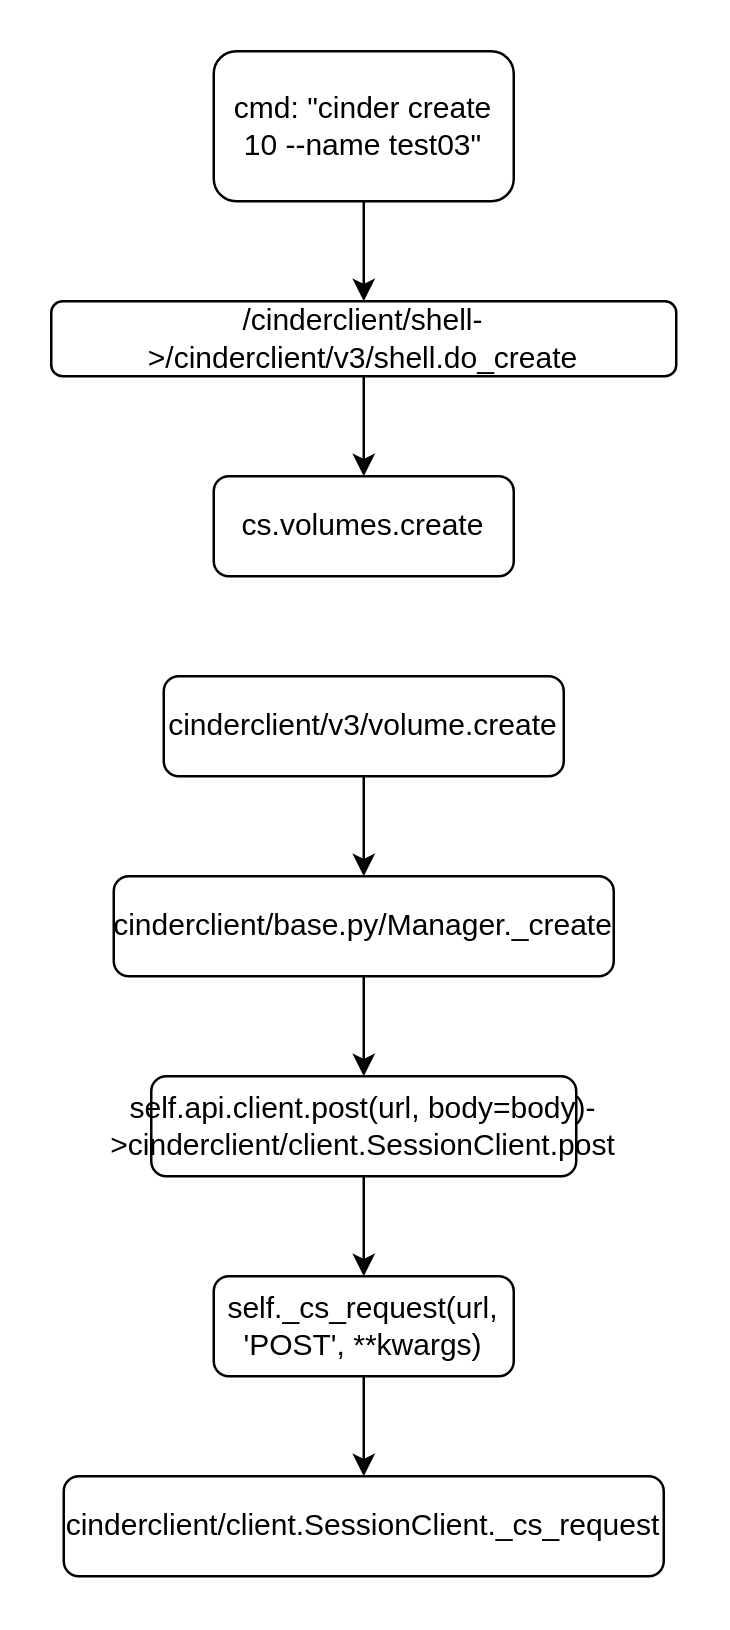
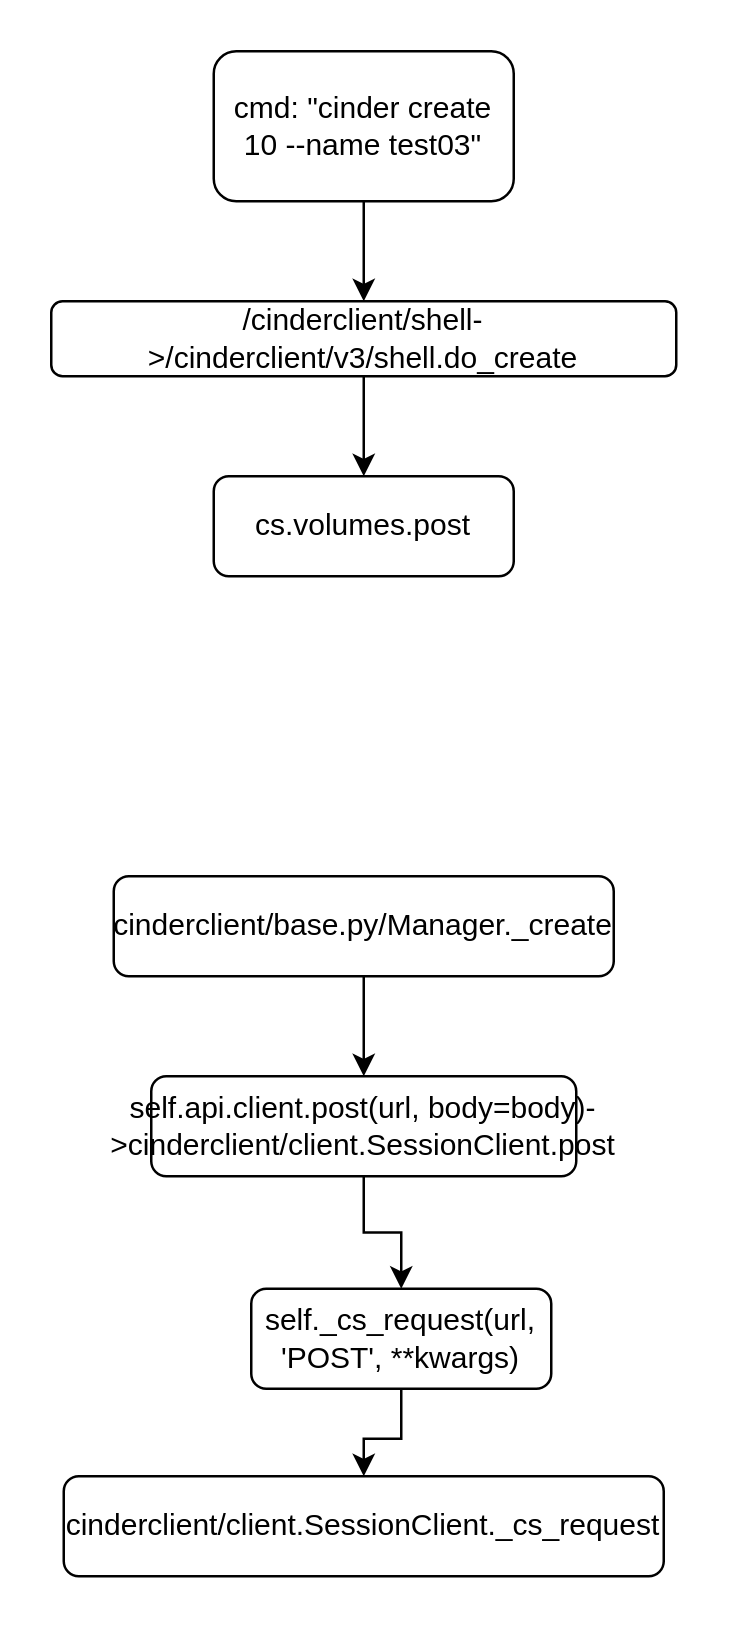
  <mxCell id="0" />
  <mxCell id="1" parent="0" />
  <mxCell id="2" style="edgeStyle=orthogonalEdgeStyle;rounded=0;orthogonalLoop=1;jettySize=auto;html=1;entryX=0.5;entryY=0;entryDx=0;entryDy=0;" edge="1" parent="1" source="3" target="5"><mxGeometry relative="1" as="geometry" /></mxCell>
  <mxCell id="3" value="cmd: &quot;cinder create 10 --name test03&quot;" style="rounded=1;whiteSpace=wrap;html=1;" vertex="1" parent="1"><mxGeometry x="85" y="20" width="120" height="60" as="geometry" /></mxCell>
  <mxCell id="4" style="edgeStyle=orthogonalEdgeStyle;rounded=0;orthogonalLoop=1;jettySize=auto;html=1;entryX=0.5;entryY=0;entryDx=0;entryDy=0;" edge="1" parent="1" source="5" target="6"><mxGeometry relative="1" as="geometry" /></mxCell>
  <mxCell id="5" value="/cinderclient/shell-&amp;gt;/cinderclient/v3/shell.do_create" style="rounded=1;whiteSpace=wrap;html=1;" vertex="1" parent="1"><mxGeometry x="20" y="120" width="250" height="30" as="geometry" /></mxCell>
- <mxCell id="6" value="cs.volumes.create" style="rounded=1;whiteSpace=wrap;html=1;" vertex="1" parent="1"><mxGeometry x="85" y="190" width="120" height="40" as="geometry" /></mxCell>
- <mxCell id="7" style="edgeStyle=orthogonalEdgeStyle;rounded=0;orthogonalLoop=1;jettySize=auto;html=1;entryX=0.5;entryY=0;entryDx=0;entryDy=0;" edge="1" parent="1" source="8" target="10"><mxGeometry relative="1" as="geometry" /></mxCell>
- <mxCell id="8" value="cinderclient/v3/volume.create" style="rounded=1;whiteSpace=wrap;html=1;" vertex="1" parent="1"><mxGeometry x="65" y="270" width="160" height="40" as="geometry" /></mxCell>
+ <mxCell id="6" value="cs.volumes.post" style="rounded=1;whiteSpace=wrap;html=1;" vertex="1" parent="1"><mxGeometry x="85" y="190" width="120" height="40" as="geometry" /></mxCell>
  <mxCell id="9" style="edgeStyle=orthogonalEdgeStyle;rounded=0;orthogonalLoop=1;jettySize=auto;html=1;entryX=0.5;entryY=0;entryDx=0;entryDy=0;" edge="1" parent="1" source="10" target="12"><mxGeometry relative="1" as="geometry" /></mxCell>
  <mxCell id="10" value="cinderclient/base.py/Manager._create" style="rounded=1;whiteSpace=wrap;html=1;" vertex="1" parent="1"><mxGeometry x="45" y="350" width="200" height="40" as="geometry" /></mxCell>
  <mxCell id="11" style="edgeStyle=orthogonalEdgeStyle;rounded=0;orthogonalLoop=1;jettySize=auto;html=1;entryX=0.5;entryY=0;entryDx=0;entryDy=0;" edge="1" parent="1" source="12" target="14"><mxGeometry relative="1" as="geometry" /></mxCell>
  <mxCell id="12" value="self.api.client.post(url, body=body)-&amp;gt;cinderclient/client.SessionClient.post" style="rounded=1;whiteSpace=wrap;html=1;" vertex="1" parent="1"><mxGeometry x="60" y="430" width="170" height="40" as="geometry" /></mxCell>
  <mxCell id="13" style="edgeStyle=orthogonalEdgeStyle;rounded=0;orthogonalLoop=1;jettySize=auto;html=1;entryX=0.5;entryY=0;entryDx=0;entryDy=0;" edge="1" parent="1" source="14" target="15"><mxGeometry relative="1" as="geometry" /></mxCell>
- <mxCell id="14" value="self._cs_request(url, 'POST', **kwargs)" style="rounded=1;whiteSpace=wrap;html=1;" vertex="1" parent="1"><mxGeometry x="85" y="510" width="120" height="40" as="geometry" /></mxCell>
+ <mxCell id="14" value="self._cs_request(url, 'POST', **kwargs)" style="rounded=1;whiteSpace=wrap;html=1;" vertex="1" parent="1"><mxGeometry x="100" y="515" width="120" height="40" as="geometry" /></mxCell>
  <mxCell id="15" value="cinderclient/client.SessionClient._cs_request" style="rounded=1;whiteSpace=wrap;html=1;" vertex="1" parent="1"><mxGeometry x="25" y="590" width="240" height="40" as="geometry" /></mxCell>
